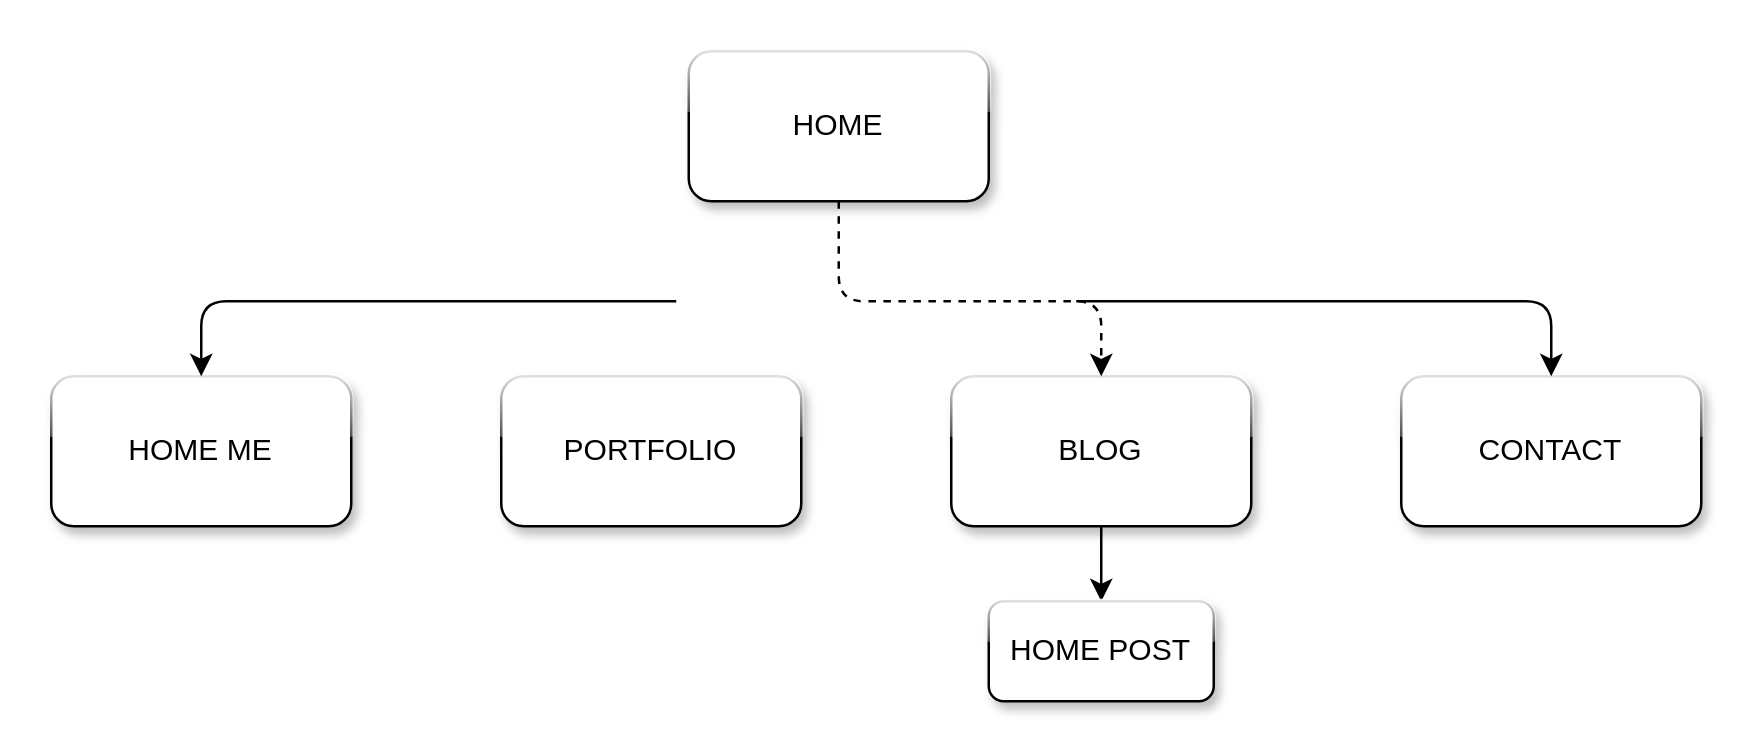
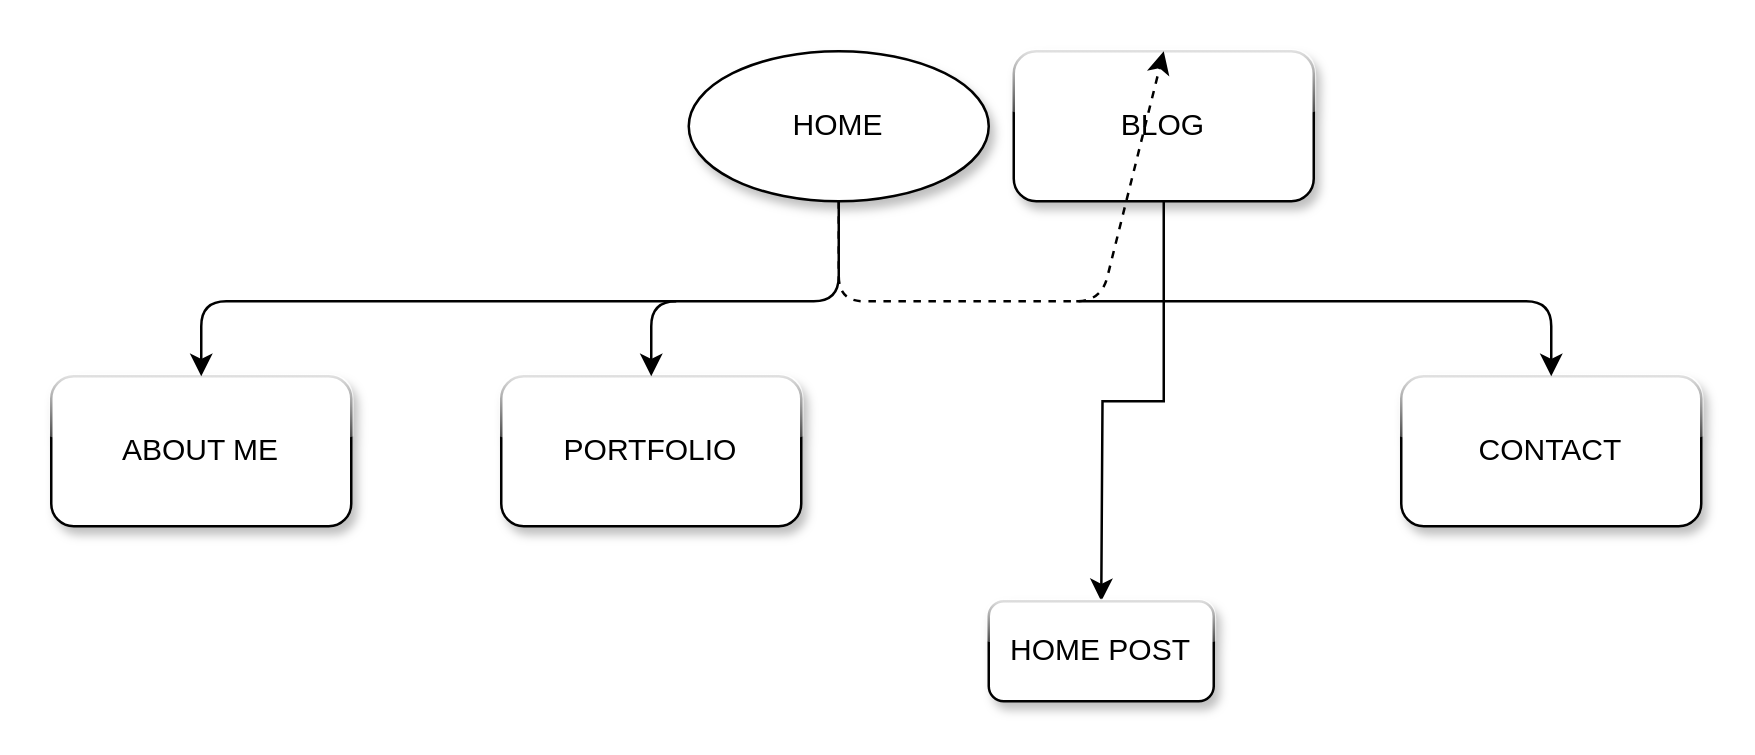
  <mxCell id="0" />
  <mxCell id="1" parent="0" />
- <mxCell id="2" value="HOME" style="rounded=1;whiteSpace=wrap;html=1;glass=1;shadow=1;" vertex="1" parent="1"><mxGeometry x="275" y="20" width="120" height="60" as="geometry" /></mxCell>
- <mxCell id="3" value="HOME ME" style="rounded=1;whiteSpace=wrap;html=1;glass=1;shadow=1;" vertex="1" parent="1"><mxGeometry x="20" y="150" width="120" height="60" as="geometry" /></mxCell>
+ <mxCell id="2" value="HOME" style="ellipse;whiteSpace=wrap;html=1;glass=1;shadow=1;" vertex="1" parent="1"><mxGeometry x="275" y="20" width="120" height="60" as="geometry" /></mxCell>
+ <mxCell id="3" value="ABOUT ME" style="rounded=1;whiteSpace=wrap;html=1;glass=1;shadow=1;" vertex="1" parent="1"><mxGeometry x="20" y="150" width="120" height="60" as="geometry" /></mxCell>
  <mxCell id="4" style="edgeStyle=orthogonalEdgeStyle;rounded=0;orthogonalLoop=1;jettySize=auto;html=1;" edge="1" parent="1" source="5"><mxGeometry relative="1" as="geometry"><mxPoint x="440" y="240" as="targetPoint" /></mxGeometry></mxCell>
- <mxCell id="5" value="BLOG" style="rounded=1;whiteSpace=wrap;html=1;glass=1;shadow=1;" vertex="1" parent="1"><mxGeometry x="380" y="150" width="120" height="60" as="geometry" /></mxCell>
+ <mxCell id="5" value="BLOG" style="rounded=1;whiteSpace=wrap;html=1;glass=1;shadow=1;" vertex="1" parent="1"><mxGeometry x="405" y="20" width="120" height="60" as="geometry" /></mxCell>
  <mxCell id="6" value="CONTACT" style="rounded=1;whiteSpace=wrap;html=1;glass=1;shadow=1;" vertex="1" parent="1"><mxGeometry x="560" y="150" width="120" height="60" as="geometry" /></mxCell>
  <mxCell id="7" value="PORTFOLIO" style="rounded=1;whiteSpace=wrap;html=1;glass=1;shadow=1;" vertex="1" parent="1"><mxGeometry x="200" y="150" width="120" height="60" as="geometry" /></mxCell>
  <mxCell id="8" value="" style="endArrow=classic;html=1;entryX=0.5;entryY=0;entryDx=0;entryDy=0;" edge="1" parent="1" target="3"><mxGeometry width="50" height="50" relative="1" as="geometry"><mxPoint x="270" y="120" as="sourcePoint" /><mxPoint x="160" y="80" as="targetPoint" /><Array as="points"><mxPoint x="80" y="120" /></Array></mxGeometry></mxCell>
  <mxCell id="9" value="" style="endArrow=classic;html=1;entryX=0.5;entryY=0;entryDx=0;entryDy=0;" edge="1" parent="1" target="6"><mxGeometry width="50" height="50" relative="1" as="geometry"><mxPoint x="430" y="120" as="sourcePoint" /><mxPoint x="580" y="40" as="targetPoint" /><Array as="points"><mxPoint x="620" y="120" /></Array></mxGeometry></mxCell>
  <mxCell id="10" value="" style="endArrow=classic;html=1;entryX=0.5;entryY=0;entryDx=0;entryDy=0;exitX=0.5;exitY=1;exitDx=0;exitDy=0;dashed=1;" edge="1" parent="1" source="2" target="5"><mxGeometry width="50" height="50" relative="1" as="geometry"><mxPoint x="330" y="120" as="sourcePoint" /><mxPoint x="380" y="70" as="targetPoint" /><Array as="points"><mxPoint x="335" y="120" /><mxPoint x="440" y="120" /></Array></mxGeometry></mxCell>
+ <mxCell id="11" value="" style="endArrow=classic;html=1;exitX=0.5;exitY=1;exitDx=0;exitDy=0;entryX=0.5;entryY=0;entryDx=0;entryDy=0;" edge="1" parent="1" source="2" target="7"><mxGeometry width="50" height="50" relative="1" as="geometry"><mxPoint x="450" y="370" as="sourcePoint" /><mxPoint x="500" y="320" as="targetPoint" /><Array as="points"><mxPoint x="335" y="120" /><mxPoint x="260" y="120" /></Array></mxGeometry></mxCell>
  <mxCell id="12" value="HOME POST" style="rounded=1;whiteSpace=wrap;html=1;glass=1;shadow=1;" vertex="1" parent="1"><mxGeometry x="395" y="240" width="90" height="40" as="geometry" /></mxCell>
